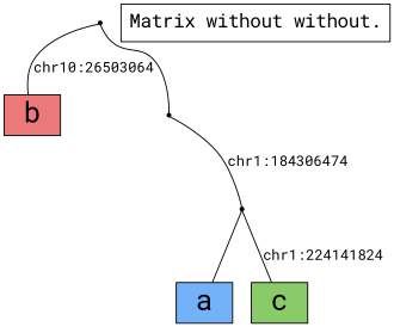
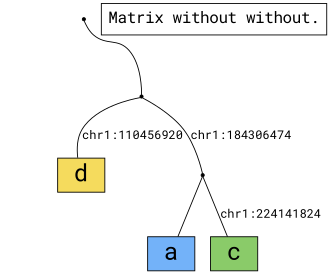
  digraph {
    fontname="Roboto Mono"
    node [fillcolor=black fontname="Roboto Mono" fontsize=28 shape=box style=filled]
    edge [arrowhead=none fontname="Roboto Mono"]
    n1 [fillcolor="#73B2F9" label=a]
-   n2 [fillcolor="#EC7877" label=b]
    n3 [fillcolor="#8ACB69" label=c]
+   n4 [fillcolor="#F5DB5D" label=d]
    n5 [fontsize=18 label="Matrix without without." fillcolor="" style=""]
    Int1 [shape=point fontsize=""]
    Int2 [shape=point fontsize=""]
    Int3 [shape=point fontsize=""]
    Int1 -> n1
    Int1 -> n3 [label="chr1:224141824"]
+   Int2 -> n4 [label="chr1:110456920"]
    Int2 -> Int1 [label="chr1:184306474"]
-   Int3 -> n2 [label="chr10:26503064"]
    Int3 -> Int2
  }
